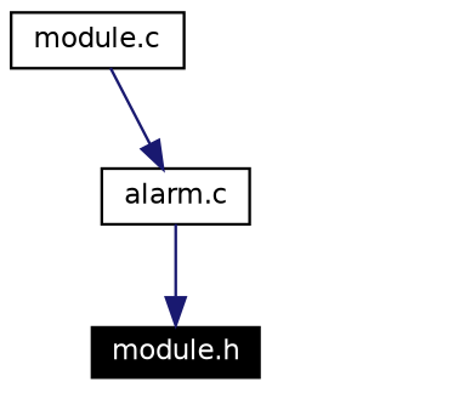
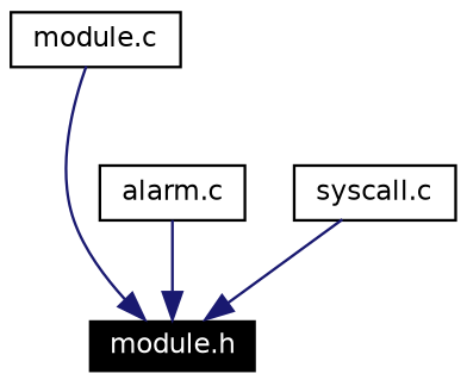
  digraph {
    node [color=black fontname=Helvetica fontsize=10 shape=record]
    edge [color=midnightblue fontname=Helvetica fontsize=10 labelfontname=Helvetica labelfontsize=10 style=solid]
    n1 [color=white fillcolor=black fontcolor=white height=0.2 label="module.h" style=filled width=0.4]
    n2 [height=0.2 label="alarm.c" width=0.4]
    n3 [height=0.2 label="module.c" width=0.4]
+   n4 [height=0.2 label="syscall.c" width=0.4]
    n2 -> n1
-   n3 -> n2
+   n3 -> n1
+   n4 -> n1
  }
